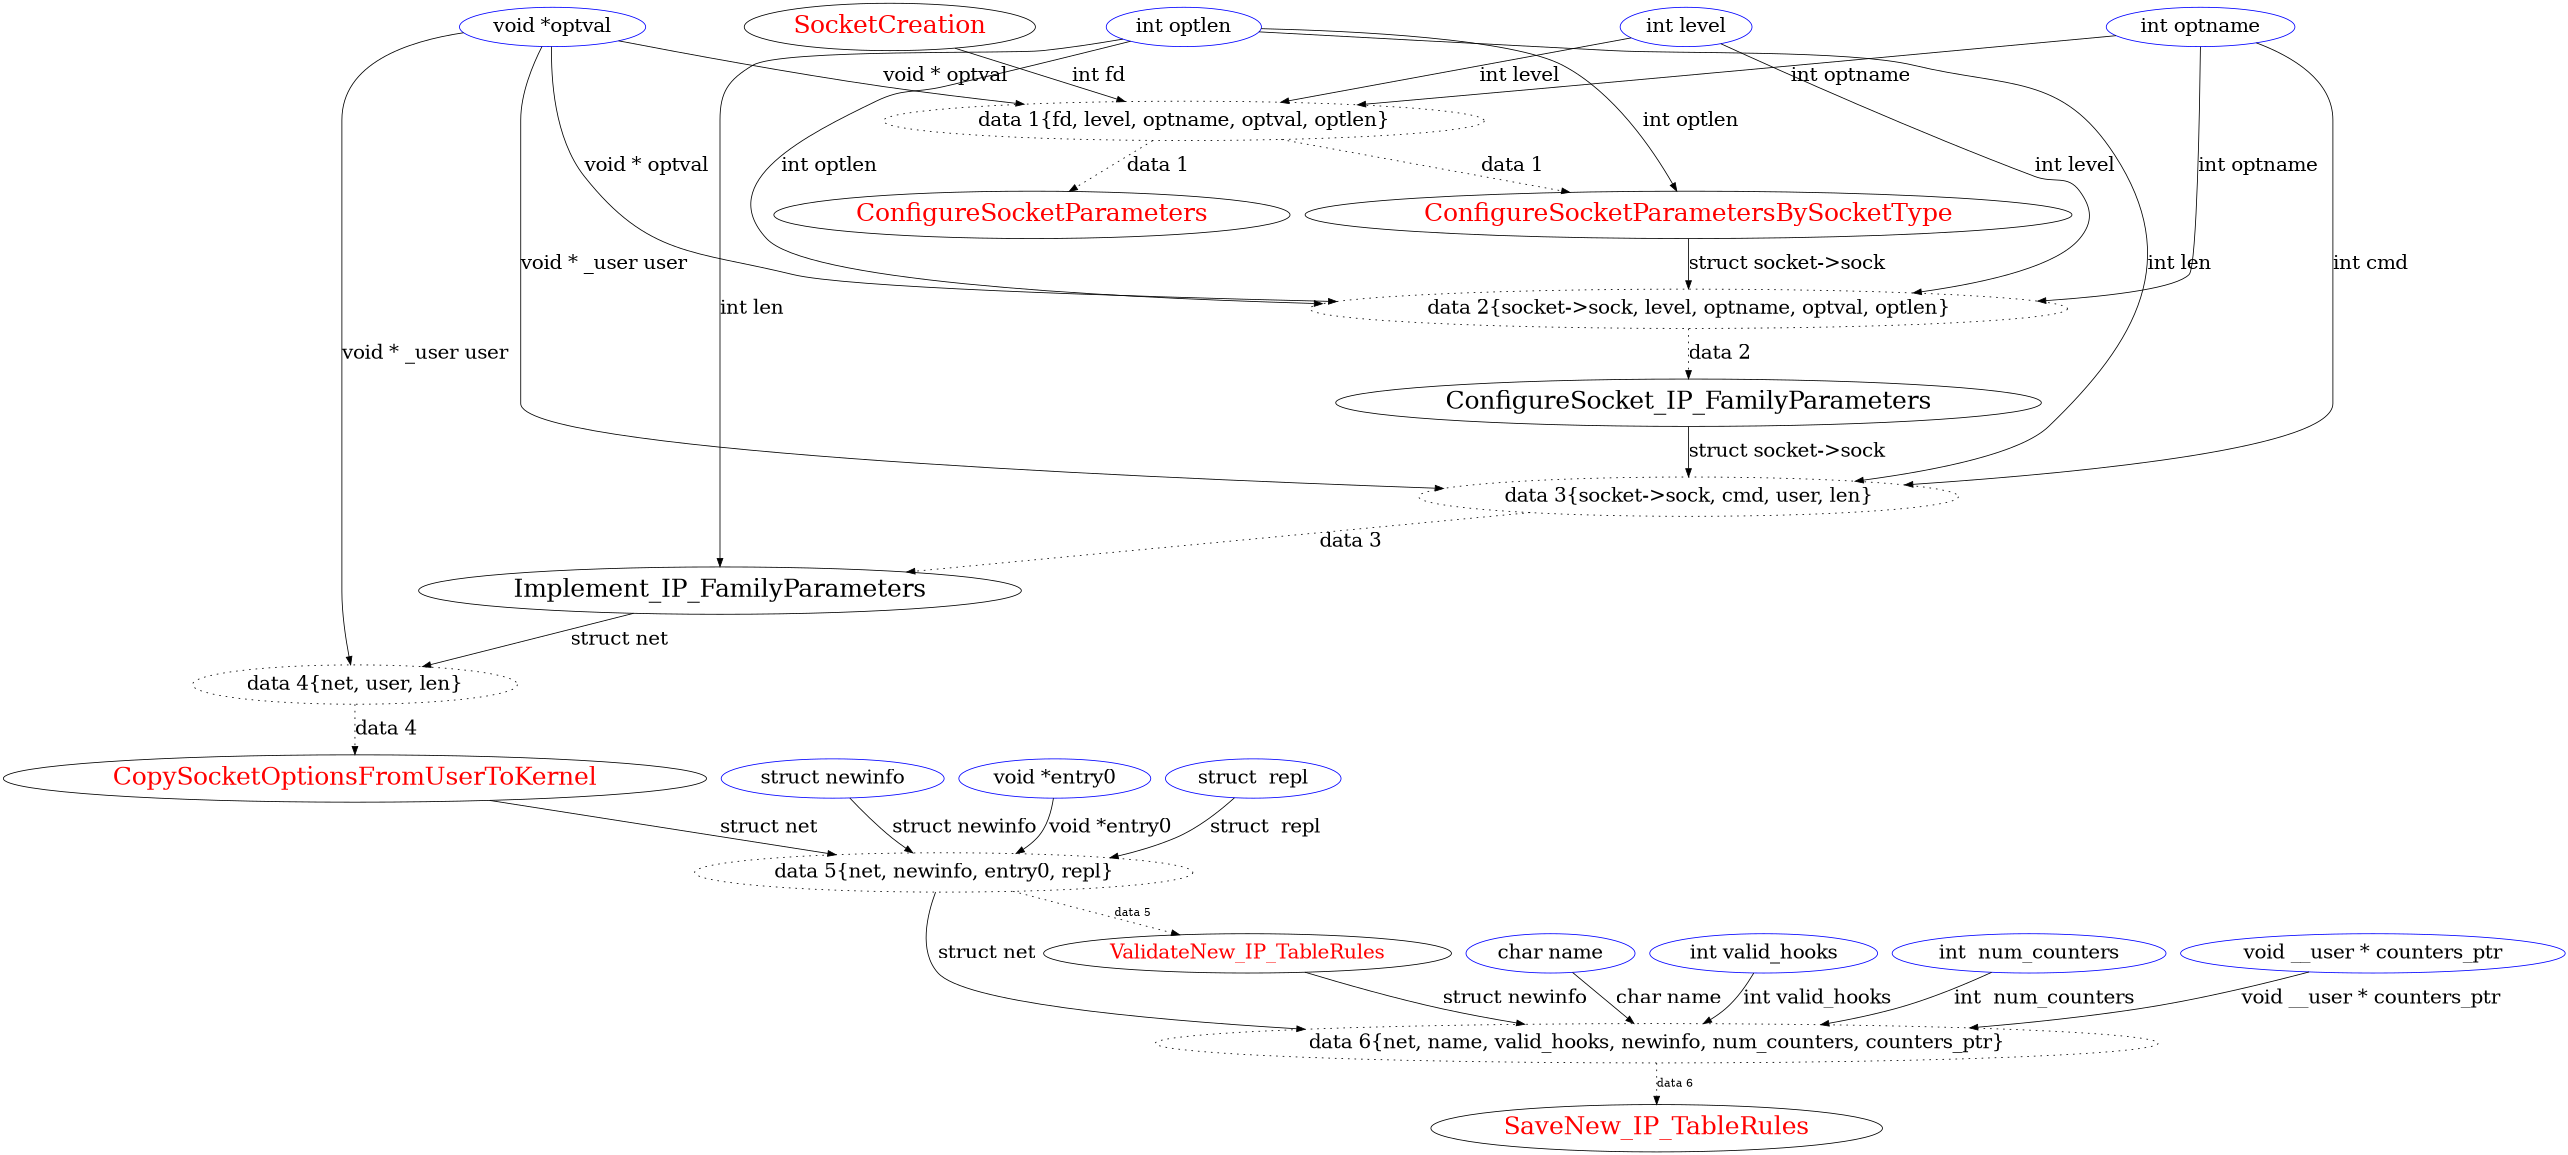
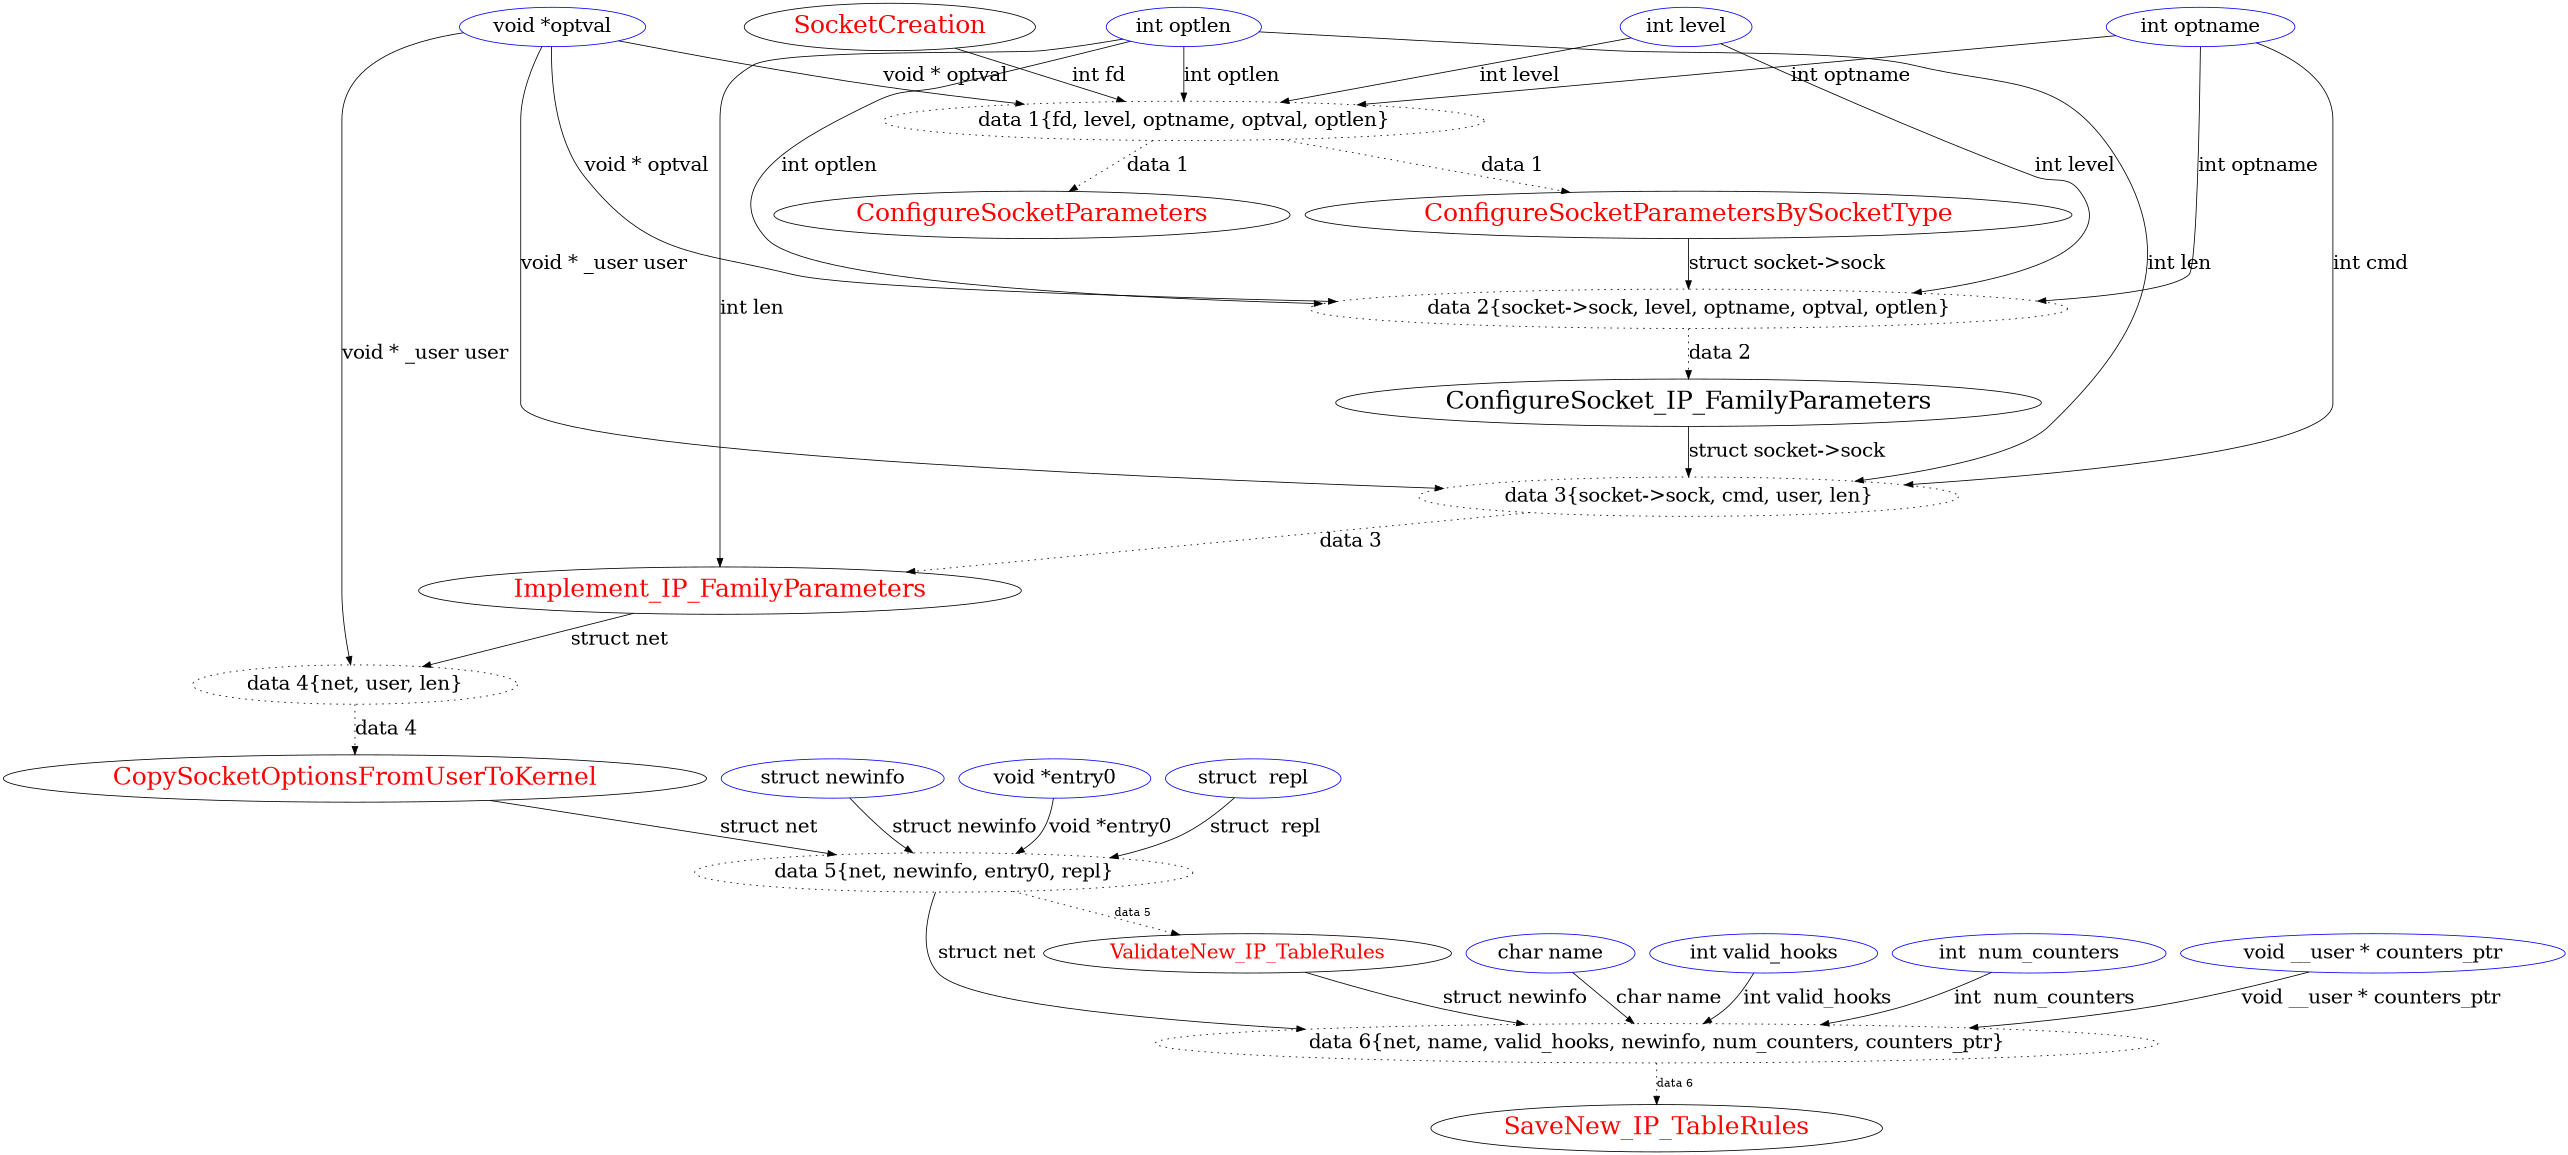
  digraph {
    node [fontsize=24]
    edge [fontsize=24]
    SocketCreation [fontcolor=red fontsize=30 width=0.5]
    "data 1{fd, level, optname, optval, optlen}" [style=dotted width=0.5]
    ConfigureSocketParameters [fontcolor=red fontsize=30 width=0.5]
    ConfigureSocketParametersBySocketType [fontcolor=red fontsize=30 width=0.5]
    "data 2{socket->sock, level, optname, optval, optlen}" [style=dotted width=0.5]
    ConfigureSocket_IP_FamilyParameters [fontcolor=black fontsize=30 width=0.5]
    "data 3{socket->sock, cmd, user, len}" [style=dotted width=0.5]
-   Implement_IP_FamilyParameters [fontcolor=black fontsize=30 width=0.5]
+   Implement_IP_FamilyParameters [fontcolor=red fontsize=30 width=0.5]
    "data 4{net, user, len}" [style=dotted width=0.5]
    CopySocketOptionsFromUserToKernel [fontcolor=red fontsize=30 width=0.5]
    "data 5{net, newinfo, entry0, repl}" [style=dotted width=0.5]
    ValidateNew_IP_TableRules [fontcolor=red width=0.5]
    "data 6{net, name, valid_hooks, newinfo, num_counters, counters_ptr}" [style=dotted width=0.5]
    SaveNew_IP_TableRules [fontcolor=red fontsize=30 width=0.5]
    "int level" [color=blue width=0.5]
    "int optname" [color=blue width=0.5]
    "void *optval" [color=blue width=0.5]
    "int optlen" [color=blue width=0.5]
    "struct newinfo" [color=blue width=0.5]
    "void *entry0" [color=blue width=0.5]
    "struct  repl" [color=blue width=0.5]
    "char name" [color=blue width=0.5]
    "int valid_hooks" [color=blue width=0.5]
    "int  num_counters" [color=blue width=0.5]
    "void __user * counters_ptr" [color=blue width=0.5]
    SocketCreation -> "data 1{fd, level, optname, optval, optlen}" [label="int fd"]
    "data 1{fd, level, optname, optval, optlen}" -> ConfigureSocketParameters [label="data 1" style=dotted]
    "data 1{fd, level, optname, optval, optlen}" -> ConfigureSocketParametersBySocketType [label="data 1" style=dotted]
    ConfigureSocketParametersBySocketType -> "data 2{socket->sock, level, optname, optval, optlen}" [label="struct socket->sock"]
    "data 2{socket->sock, level, optname, optval, optlen}" -> ConfigureSocket_IP_FamilyParameters [label="data 2" style=dotted]
    ConfigureSocket_IP_FamilyParameters -> "data 3{socket->sock, cmd, user, len}" [label="struct socket->sock"]
    "data 3{socket->sock, cmd, user, len}" -> Implement_IP_FamilyParameters [label="data 3" style=dotted]
    Implement_IP_FamilyParameters -> "data 4{net, user, len}" [label="struct net"]
    "data 4{net, user, len}" -> CopySocketOptionsFromUserToKernel [label="data 4" style=dotted]
    CopySocketOptionsFromUserToKernel -> "data 5{net, newinfo, entry0, repl}" [label="struct net"]
    "data 5{net, newinfo, entry0, repl}" -> ValidateNew_IP_TableRules [label="data 5" style=dotted fontsize=""]
    "data 5{net, newinfo, entry0, repl}" -> "data 6{net, name, valid_hooks, newinfo, num_counters, counters_ptr}" [label="struct net"]
    ValidateNew_IP_TableRules -> "data 6{net, name, valid_hooks, newinfo, num_counters, counters_ptr}" [label="struct newinfo"]
    "data 6{net, name, valid_hooks, newinfo, num_counters, counters_ptr}" -> SaveNew_IP_TableRules [label="data 6" style=dotted fontsize=""]
    "int level" -> "data 1{fd, level, optname, optval, optlen}" [label="int level"]
    "int level" -> "data 2{socket->sock, level, optname, optval, optlen}" [label="int level"]
    "int optname" -> "data 1{fd, level, optname, optval, optlen}" [label="int optname"]
    "int optname" -> "data 2{socket->sock, level, optname, optval, optlen}" [label="int optname"]
    "int optname" -> "data 3{socket->sock, cmd, user, len}" [label="int cmd"]
    "void *optval" -> "data 1{fd, level, optname, optval, optlen}" [label="void * optval"]
    "void *optval" -> "data 2{socket->sock, level, optname, optval, optlen}" [label="void * optval"]
    "void *optval" -> "data 3{socket->sock, cmd, user, len}" [label="void * _user user"]
    "void *optval" -> "data 4{net, user, len}" [label="void * _user user"]
-   "int optlen" -> ConfigureSocketParametersBySocketType [label="int optlen"]
+   "int optlen" -> "data 1{fd, level, optname, optval, optlen}" [label="int optlen"]
    "int optlen" -> "data 2{socket->sock, level, optname, optval, optlen}" [label="int optlen"]
    "int optlen" -> "data 3{socket->sock, cmd, user, len}" [label="int len"]
    "int optlen" -> Implement_IP_FamilyParameters [label="int len"]
    "struct newinfo" -> "data 5{net, newinfo, entry0, repl}" [label="struct newinfo"]
    "void *entry0" -> "data 5{net, newinfo, entry0, repl}" [label="void *entry0"]
    "struct  repl" -> "data 5{net, newinfo, entry0, repl}" [label="struct  repl"]
    "char name" -> "data 6{net, name, valid_hooks, newinfo, num_counters, counters_ptr}" [label="char name"]
    "int valid_hooks" -> "data 6{net, name, valid_hooks, newinfo, num_counters, counters_ptr}" [label="int valid_hooks"]
    "int  num_counters" -> "data 6{net, name, valid_hooks, newinfo, num_counters, counters_ptr}" [label="int  num_counters"]
    "void __user * counters_ptr" -> "data 6{net, name, valid_hooks, newinfo, num_counters, counters_ptr}" [label="void __user * counters_ptr"]
  }
